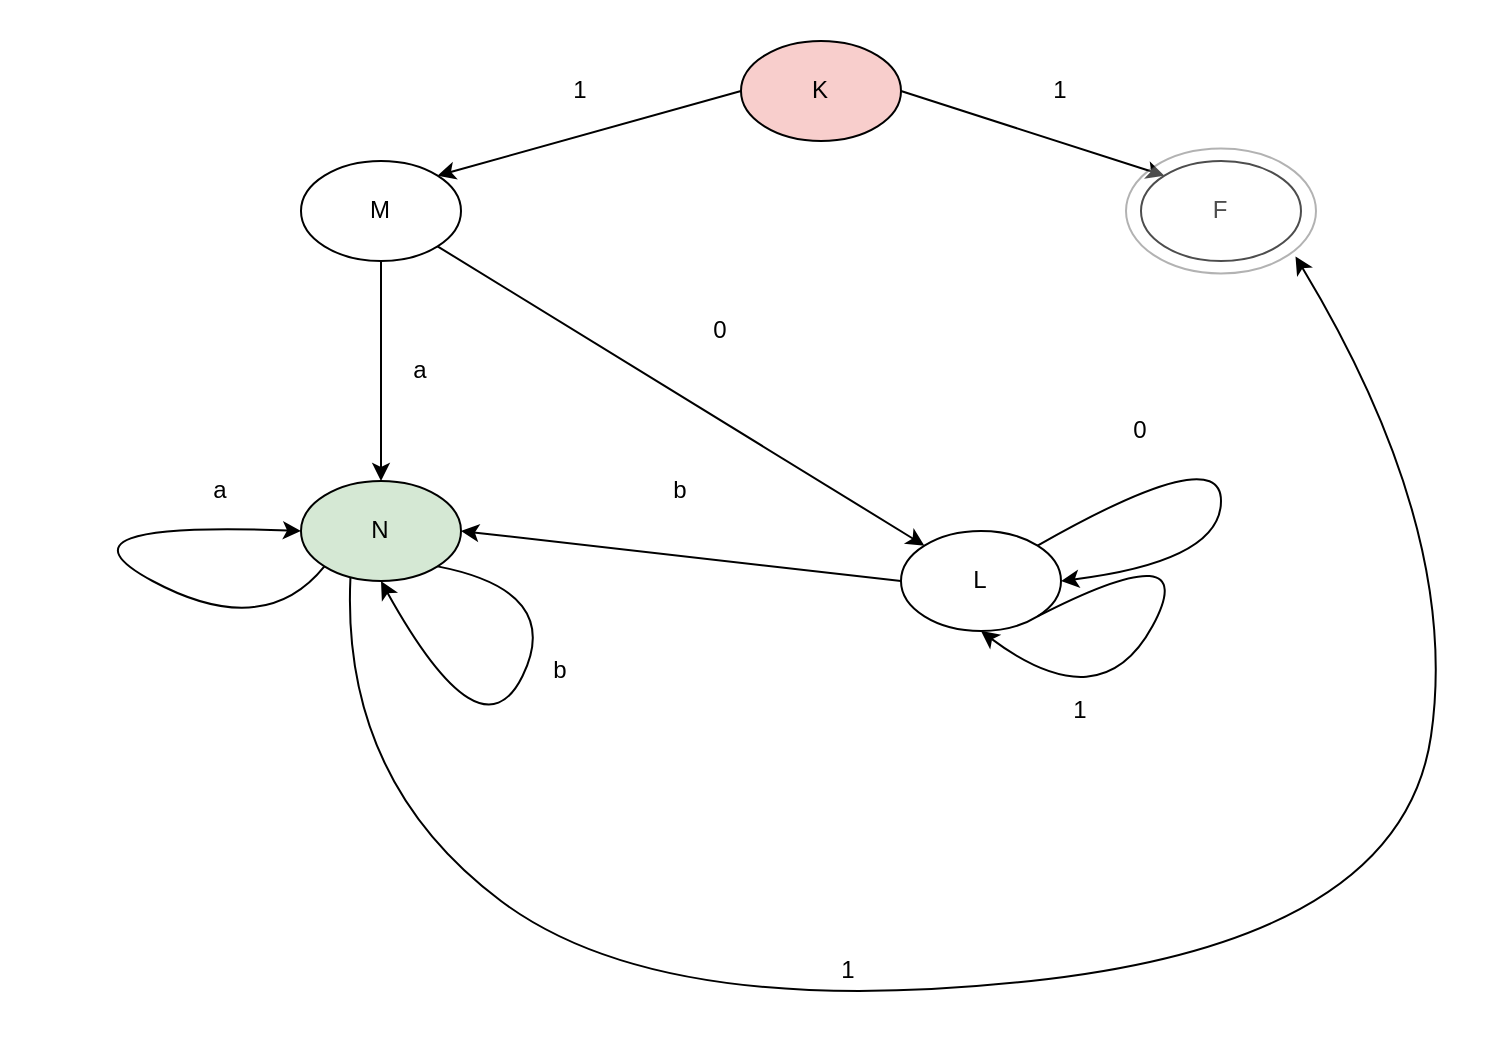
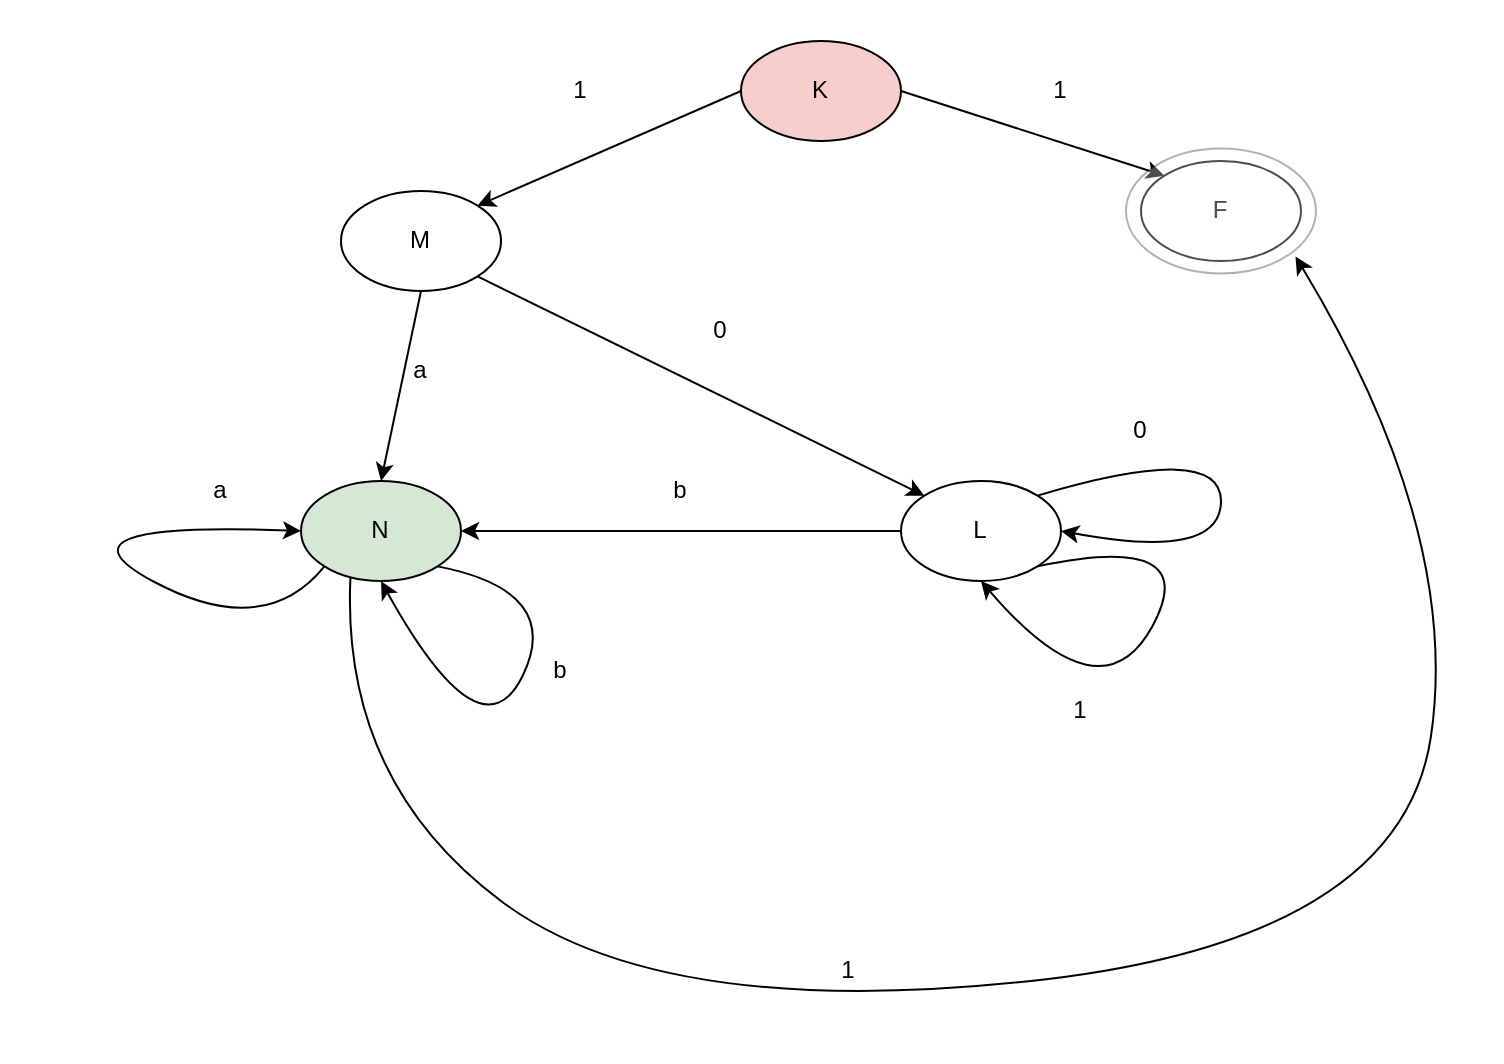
  <mxCell id="0" />
  <mxCell id="1" parent="0" />
- <mxCell id="2" value="M" style="ellipse;whiteSpace=wrap;html=1;" vertex="1" parent="1"><mxGeometry x="150" y="80" width="80" height="50" as="geometry" /></mxCell>
+ <mxCell id="2" value="M" style="ellipse;whiteSpace=wrap;html=1;" vertex="1" parent="1"><mxGeometry x="170" y="95" width="80" height="50" as="geometry" /></mxCell>
  <mxCell id="3" value="N" style="ellipse;whiteSpace=wrap;html=1;fillColor=#d5e8d4;" vertex="1" parent="1"><mxGeometry x="150" y="240" width="80" height="50" as="geometry" /></mxCell>
  <mxCell id="4" value="K" style="ellipse;whiteSpace=wrap;html=1;fillColor=#f8cecc;" vertex="1" parent="1"><mxGeometry x="370" y="20" width="80" height="50" as="geometry" /></mxCell>
  <mxCell id="5" value="F" style="ellipse;whiteSpace=wrap;html=1;" vertex="1" parent="1"><mxGeometry x="570" y="80" width="80" height="50" as="geometry" /></mxCell>
- <mxCell id="6" value="L" style="ellipse;whiteSpace=wrap;html=1;" vertex="1" parent="1"><mxGeometry x="450" y="265" width="80" height="50" as="geometry" /></mxCell>
+ <mxCell id="6" value="L" style="ellipse;whiteSpace=wrap;html=1;" vertex="1" parent="1"><mxGeometry x="450" y="240" width="80" height="50" as="geometry" /></mxCell>
  <mxCell id="7" value="" style="endArrow=classic;html=1;rounded=0;exitX=0.5;exitY=1;exitDx=0;exitDy=0;entryX=0.5;entryY=0;entryDx=0;entryDy=0;" edge="1" parent="1" source="2" target="3"><mxGeometry width="50" height="50" relative="1" as="geometry"><mxPoint x="450" y="190" as="sourcePoint" /><mxPoint x="500" y="140" as="targetPoint" /></mxGeometry></mxCell>
  <mxCell id="8" value="" style="endArrow=classic;html=1;rounded=0;exitX=0;exitY=0.5;exitDx=0;exitDy=0;entryX=1;entryY=0;entryDx=0;entryDy=0;" edge="1" parent="1" source="4" target="2"><mxGeometry width="50" height="50" relative="1" as="geometry"><mxPoint x="300" y="140" as="sourcePoint" /><mxPoint x="350" y="90" as="targetPoint" /></mxGeometry></mxCell>
  <mxCell id="9" value="" style="endArrow=classic;html=1;rounded=0;exitX=1;exitY=0.5;exitDx=0;exitDy=0;entryX=0;entryY=0;entryDx=0;entryDy=0;" edge="1" parent="1" source="4" target="5"><mxGeometry width="50" height="50" relative="1" as="geometry"><mxPoint x="460" y="200" as="sourcePoint" /><mxPoint x="510" y="150" as="targetPoint" /></mxGeometry></mxCell>
  <mxCell id="10" value="" style="endArrow=classic;html=1;rounded=0;exitX=1;exitY=1;exitDx=0;exitDy=0;entryX=0;entryY=0;entryDx=0;entryDy=0;" edge="1" parent="1" source="2" target="6"><mxGeometry width="50" height="50" relative="1" as="geometry"><mxPoint x="260" y="160" as="sourcePoint" /><mxPoint x="310" y="110" as="targetPoint" /></mxGeometry></mxCell>
  <mxCell id="11" value="" style="endArrow=classic;html=1;rounded=0;exitX=0;exitY=0.5;exitDx=0;exitDy=0;entryX=1;entryY=0.5;entryDx=0;entryDy=0;" edge="1" parent="1" source="6" target="3"><mxGeometry width="50" height="50" relative="1" as="geometry"><mxPoint x="480" y="220" as="sourcePoint" /><mxPoint x="530" y="170" as="targetPoint" /></mxGeometry></mxCell>
  <mxCell id="12" value="" style="curved=1;endArrow=classic;html=1;rounded=0;exitX=1;exitY=0;exitDx=0;exitDy=0;entryX=1;entryY=0.5;entryDx=0;entryDy=0;" edge="1" parent="1" source="6" target="6"><mxGeometry width="50" height="50" relative="1" as="geometry"><mxPoint x="540" y="250" as="sourcePoint" /><mxPoint x="590" y="200" as="targetPoint" /><Array as="points"><mxPoint x="610" y="220" /><mxPoint x="610" y="280" /></Array></mxGeometry></mxCell>
  <mxCell id="13" value="" style="curved=1;endArrow=classic;html=1;rounded=0;exitX=1;exitY=1;exitDx=0;exitDy=0;entryX=0.5;entryY=1;entryDx=0;entryDy=0;" edge="1" parent="1" source="6" target="6"><mxGeometry width="50" height="50" relative="1" as="geometry"><mxPoint x="510.001" y="292.427" as="sourcePoint" /><mxPoint x="521.55" y="310" as="targetPoint" /><Array as="points"><mxPoint x="601.55" y="265" /><mxPoint x="550" y="360" /></Array></mxGeometry></mxCell>
  <mxCell id="14" value="" style="curved=1;endArrow=classic;html=1;rounded=0;exitX=1;exitY=1;exitDx=0;exitDy=0;entryX=0.5;entryY=1;entryDx=0;entryDy=0;" edge="1" parent="1" source="3" target="3"><mxGeometry width="50" height="50" relative="1" as="geometry"><mxPoint x="190.001" y="322.427" as="sourcePoint" /><mxPoint x="201.55" y="340" as="targetPoint" /><Array as="points"><mxPoint x="281.55" y="295" /><mxPoint x="240" y="380" /></Array></mxGeometry></mxCell>
  <mxCell id="15" value="" style="curved=1;endArrow=classic;html=1;rounded=0;exitX=0;exitY=1;exitDx=0;exitDy=0;entryX=0;entryY=0.5;entryDx=0;entryDy=0;" edge="1" parent="1" source="3" target="3"><mxGeometry width="50" height="50" relative="1" as="geometry"><mxPoint x="40.001" y="347.427" as="sourcePoint" /><mxPoint x="51.55" y="365" as="targetPoint" /><Array as="points"><mxPoint x="131.55" y="320" /><mxPoint x="20" y="260" /></Array></mxGeometry></mxCell>
  <mxCell id="16" value="1" style="text;html=1;strokeColor=none;fillColor=none;align=center;verticalAlign=middle;whiteSpace=wrap;rounded=0;" vertex="1" parent="1"><mxGeometry x="260" y="30" width="60" height="30" as="geometry" /></mxCell>
  <mxCell id="17" value="1" style="text;html=1;strokeColor=none;fillColor=none;align=center;verticalAlign=middle;whiteSpace=wrap;rounded=0;" vertex="1" parent="1"><mxGeometry x="500" y="30" width="60" height="30" as="geometry" /></mxCell>
  <mxCell id="18" value="0" style="text;html=1;strokeColor=none;fillColor=none;align=center;verticalAlign=middle;whiteSpace=wrap;rounded=0;" vertex="1" parent="1"><mxGeometry x="540" y="200" width="60" height="30" as="geometry" /></mxCell>
  <mxCell id="19" value="1" style="text;html=1;strokeColor=none;fillColor=none;align=center;verticalAlign=middle;whiteSpace=wrap;rounded=0;" vertex="1" parent="1"><mxGeometry x="510" y="340" width="60" height="30" as="geometry" /></mxCell>
  <mxCell id="20" value="a" style="text;html=1;strokeColor=none;fillColor=none;align=center;verticalAlign=middle;whiteSpace=wrap;rounded=0;" vertex="1" parent="1"><mxGeometry x="80" y="230" width="60" height="30" as="geometry" /></mxCell>
  <mxCell id="21" value="b" style="text;html=1;strokeColor=none;fillColor=none;align=center;verticalAlign=middle;whiteSpace=wrap;rounded=0;" vertex="1" parent="1"><mxGeometry x="250" y="320" width="60" height="30" as="geometry" /></mxCell>
  <mxCell id="22" value="b" style="text;html=1;strokeColor=none;fillColor=none;align=center;verticalAlign=middle;whiteSpace=wrap;rounded=0;" vertex="1" parent="1"><mxGeometry x="310" y="230" width="60" height="30" as="geometry" /></mxCell>
  <mxCell id="23" value="0" style="text;html=1;strokeColor=none;fillColor=none;align=center;verticalAlign=middle;whiteSpace=wrap;rounded=0;" vertex="1" parent="1"><mxGeometry x="330" y="150" width="60" height="30" as="geometry" /></mxCell>
  <mxCell id="24" value="a" style="text;html=1;strokeColor=none;fillColor=none;align=center;verticalAlign=middle;whiteSpace=wrap;rounded=0;" vertex="1" parent="1"><mxGeometry x="180" y="170" width="60" height="30" as="geometry" /></mxCell>
  <mxCell id="25" value="" style="ellipse;whiteSpace=wrap;html=1;gradientColor=none;strokeWidth=1;perimeterSpacing=0;shadow=0;sketch=0;overflow=visible;backgroundOutline=0;noLabel=0;portConstraintRotation=0;connectable=1;allowArrows=1;snapToPoint=0;perimeter=lifelinePerimeter;container=0;autosize=0;collapsible=1;recursiveResize=1;expand=1;opacity=30;" vertex="1" parent="1"><mxGeometry x="562.5" y="73.75" width="95" height="62.5" as="geometry" /></mxCell>
  <mxCell id="26" value="" style="curved=1;endArrow=classic;html=1;rounded=0;exitX=0.309;exitY=0.968;exitDx=0;exitDy=0;exitPerimeter=0;entryX=0.892;entryY=0.863;entryDx=0;entryDy=0;entryPerimeter=0;" edge="1" parent="1" source="3" target="25"><mxGeometry width="50" height="50" relative="1" as="geometry"><mxPoint x="150" y="380" as="sourcePoint" /><mxPoint x="720" y="190" as="targetPoint" /><Array as="points"><mxPoint x="170" y="390" /><mxPoint x="330" y="510" /><mxPoint x="700" y="470" /><mxPoint x="730" y="265" /></Array></mxGeometry></mxCell>
  <mxCell id="27" value="1" style="text;html=1;strokeColor=none;fillColor=none;align=center;verticalAlign=middle;whiteSpace=wrap;rounded=0;shadow=0;sketch=0;opacity=30;" vertex="1" parent="1"><mxGeometry x="394" y="470" width="60" height="30" as="geometry" /></mxCell>
